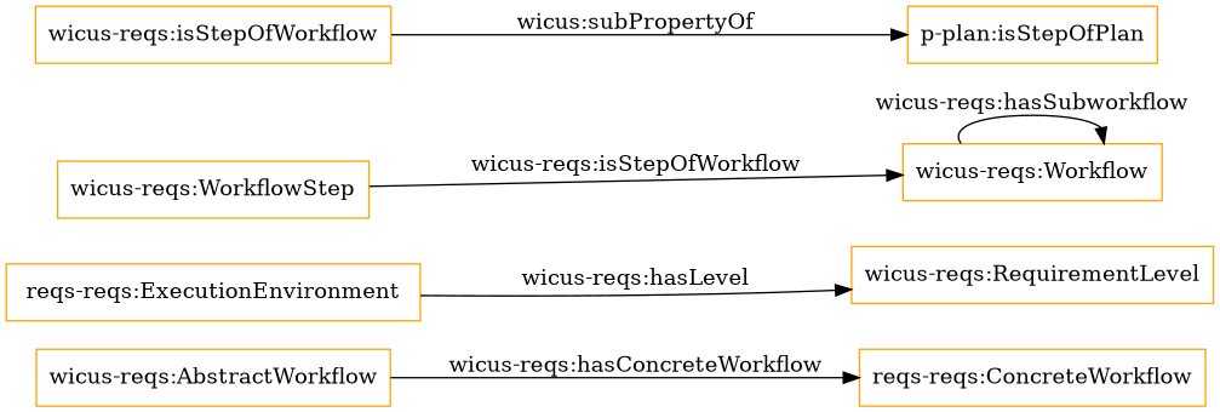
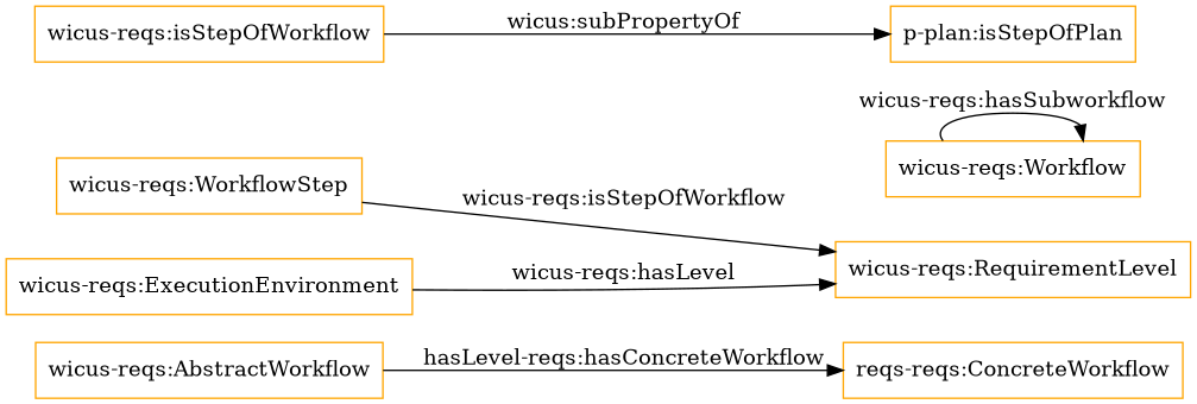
  digraph {
    rankdir=LR
    node [color=orange shape=rectangle]
    n1 [label="reqs-reqs:ConcreteWorkflow"]
    "wicus-reqs:AbstractWorkflow"
    "wicus-reqs:WorkflowStep"
    "wicus-reqs:Workflow"
-   "wicus-reqs:ExecutionEnvironment" [label="reqs-reqs:ExecutionEnvironment"]
+   "wicus-reqs:ExecutionEnvironment"
    "wicus-reqs:RequirementLevel"
    "wicus-reqs:isStepOfWorkflow"
    "p-plan:isStepOfPlan"
-   "wicus-reqs:AbstractWorkflow" -> n1 [label="wicus-reqs:hasConcreteWorkflow"]
-   "wicus-reqs:WorkflowStep" -> "wicus-reqs:Workflow" [label="wicus-reqs:isStepOfWorkflow"]
+   "wicus-reqs:AbstractWorkflow" -> n1 [label="hasLevel-reqs:hasConcreteWorkflow"]
+   "wicus-reqs:WorkflowStep" -> "wicus-reqs:RequirementLevel" [label="wicus-reqs:isStepOfWorkflow"]
    "wicus-reqs:Workflow" -> "wicus-reqs:Workflow" [label="wicus-reqs:hasSubworkflow"]
    "wicus-reqs:ExecutionEnvironment" -> "wicus-reqs:RequirementLevel" [label="wicus-reqs:hasLevel"]
    "wicus-reqs:isStepOfWorkflow" -> "p-plan:isStepOfPlan" [label="wicus:subPropertyOf"]
  }
